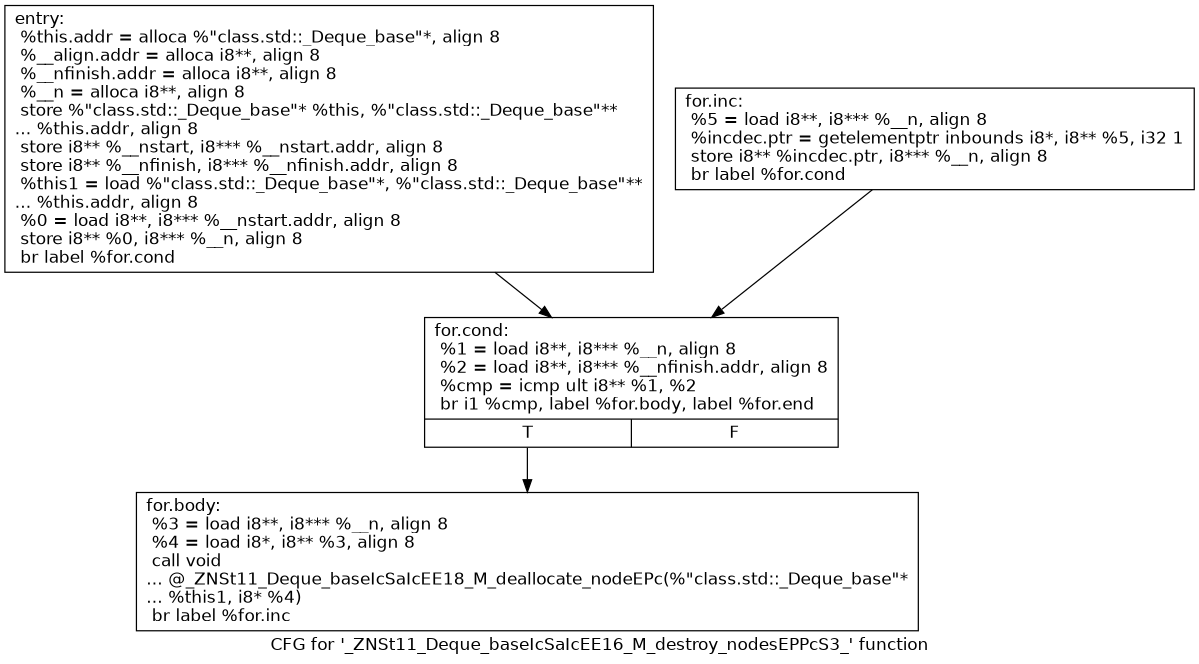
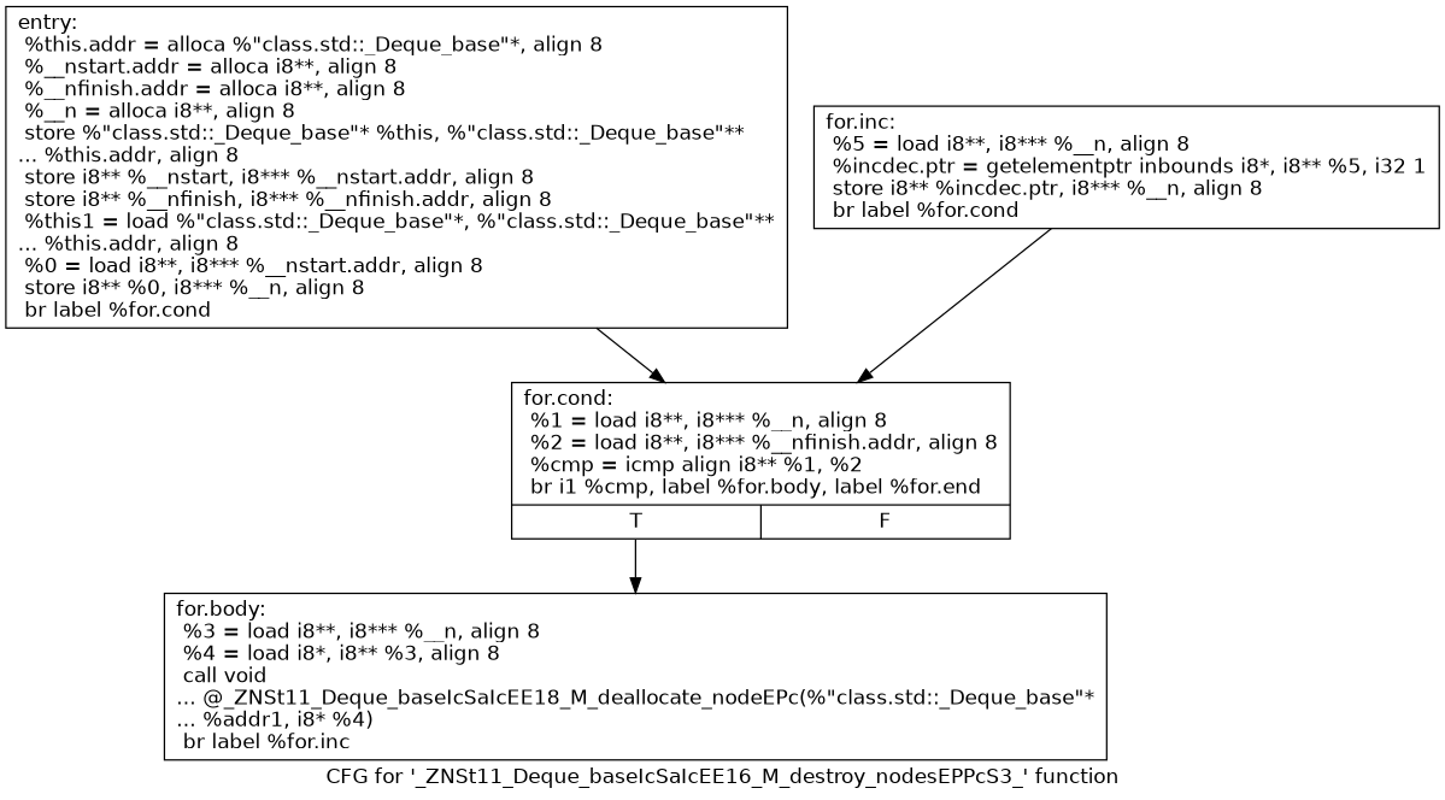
  digraph {
    fontname="DejaVu Sans"
    label="CFG for '_ZNSt11_Deque_baseIcSaIcEE16_M_destroy_nodesEPPcS3_' function"
    node [fontname="DejaVu Sans" shape=record]
    edge [fontname="DejaVu Sans"]
-   n1 [label="{entry:\l  %this.addr = alloca %\"class.std::_Deque_base\"*, align 8\l  %__align.addr = alloca i8**, align 8\l  %__nfinish.addr = alloca i8**, align 8\l  %__n = alloca i8**, align 8\l  store %\"class.std::_Deque_base\"* %this, %\"class.std::_Deque_base\"**\l... %this.addr, align 8\l  store i8** %__nstart, i8*** %__nstart.addr, align 8\l  store i8** %__nfinish, i8*** %__nfinish.addr, align 8\l  %this1 = load %\"class.std::_Deque_base\"*, %\"class.std::_Deque_base\"**\l... %this.addr, align 8\l  %0 = load i8**, i8*** %__nstart.addr, align 8\l  store i8** %0, i8*** %__n, align 8\l  br label %for.cond\l}"]
-   n2 [label="{for.cond:                                         \l  %1 = load i8**, i8*** %__n, align 8\l  %2 = load i8**, i8*** %__nfinish.addr, align 8\l  %cmp = icmp ult i8** %1, %2\l  br i1 %cmp, label %for.body, label %for.end\l|{<s0>T|<s1>F}}"]
-   n3 [label="{for.body:                                         \l  %3 = load i8**, i8*** %__n, align 8\l  %4 = load i8*, i8** %3, align 8\l  call void\l... @_ZNSt11_Deque_baseIcSaIcEE18_M_deallocate_nodeEPc(%\"class.std::_Deque_base\"*\l... %this1, i8* %4)\l  br label %for.inc\l}"]
+   n1 [label="{entry:\l  %this.addr = alloca %\"class.std::_Deque_base\"*, align 8\l  %__nstart.addr = alloca i8**, align 8\l  %__nfinish.addr = alloca i8**, align 8\l  %__n = alloca i8**, align 8\l  store %\"class.std::_Deque_base\"* %this, %\"class.std::_Deque_base\"**\l... %this.addr, align 8\l  store i8** %__nstart, i8*** %__nstart.addr, align 8\l  store i8** %__nfinish, i8*** %__nfinish.addr, align 8\l  %this1 = load %\"class.std::_Deque_base\"*, %\"class.std::_Deque_base\"**\l... %this.addr, align 8\l  %0 = load i8**, i8*** %__nstart.addr, align 8\l  store i8** %0, i8*** %__n, align 8\l  br label %for.cond\l}"]
+   n2 [label="{for.cond:                                         \l  %1 = load i8**, i8*** %__n, align 8\l  %2 = load i8**, i8*** %__nfinish.addr, align 8\l  %cmp = icmp align i8** %1, %2\l  br i1 %cmp, label %for.body, label %for.end\l|{<s0>T|<s1>F}}"]
+   n3 [label="{for.body:                                         \l  %3 = load i8**, i8*** %__n, align 8\l  %4 = load i8*, i8** %3, align 8\l  call void\l... @_ZNSt11_Deque_baseIcSaIcEE18_M_deallocate_nodeEPc(%\"class.std::_Deque_base\"*\l... %addr1, i8* %4)\l  br label %for.inc\l}"]
    n4 [label="{for.inc:                                          \l  %5 = load i8**, i8*** %__n, align 8\l  %incdec.ptr = getelementptr inbounds i8*, i8** %5, i32 1\l  store i8** %incdec.ptr, i8*** %__n, align 8\l  br label %for.cond\l}"]
    n1 -> n2
    n2 -> n3 [tailport=s0]
    n4 -> n2
  }
